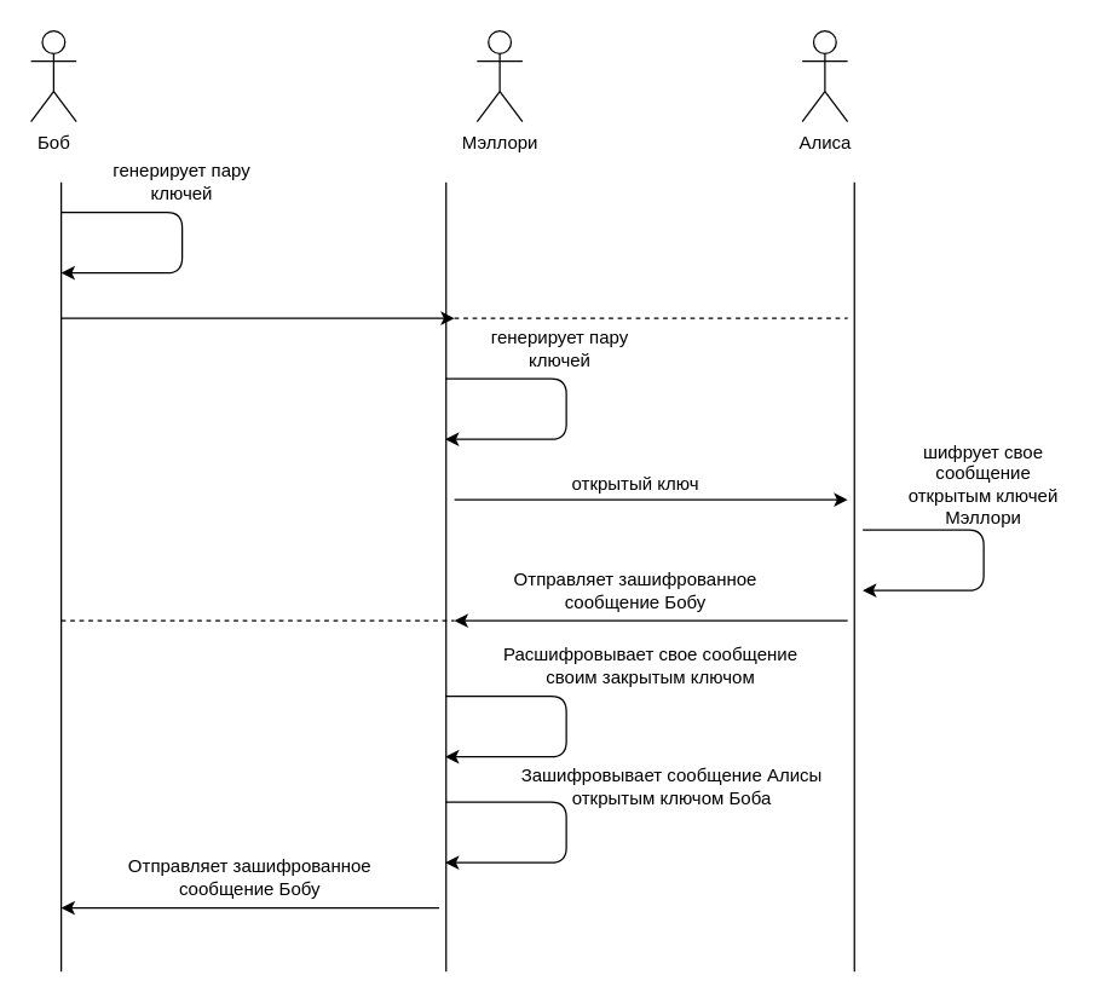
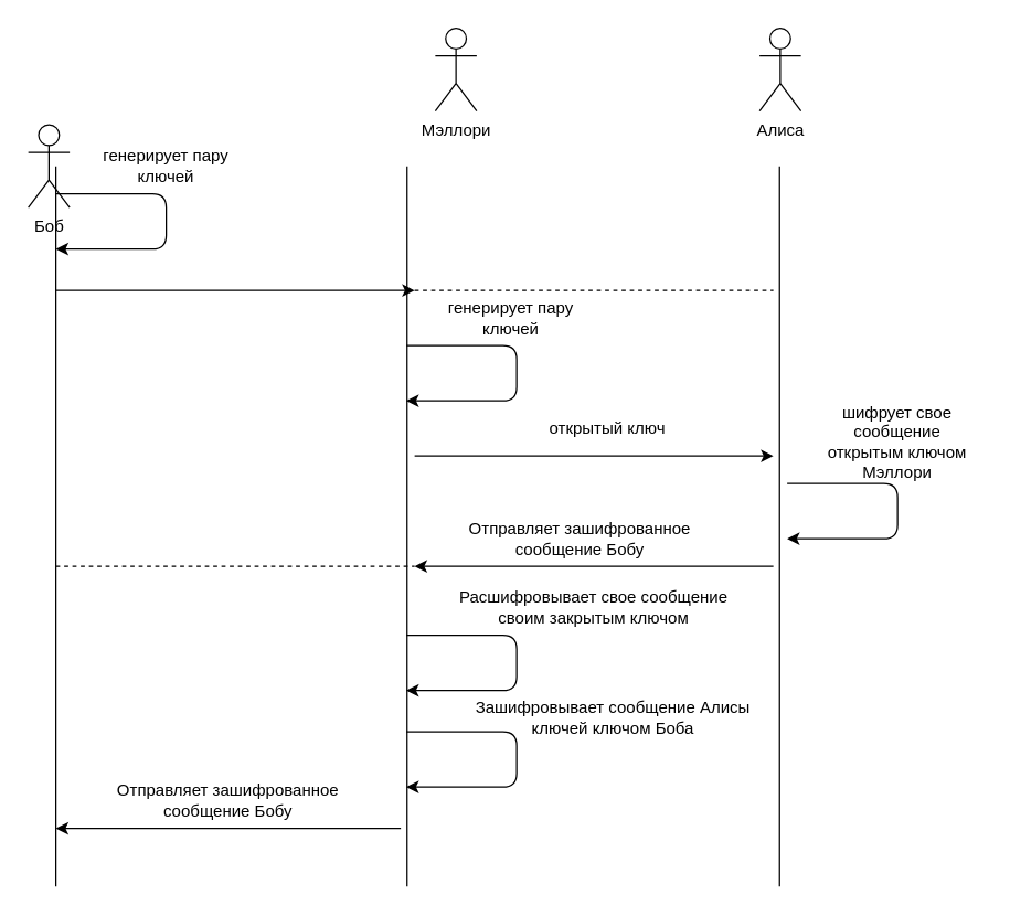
  <mxCell id="0" />
  <mxCell id="1" parent="0" />
- <mxCell id="2" value="Боб" style="shape=umlActor;verticalLabelPosition=bottom;labelBackgroundColor=#ffffff;verticalAlign=top;html=1;outlineConnect=0;" vertex="1" parent="1"><mxGeometry x="20" y="20" width="30" height="60" as="geometry" /></mxCell>
+ <mxCell id="2" value="Боб" style="shape=umlActor;verticalLabelPosition=bottom;labelBackgroundColor=#ffffff;verticalAlign=top;html=1;outlineConnect=0;" vertex="1" parent="1"><mxGeometry x="20" y="90" width="30" height="60" as="geometry" /></mxCell>
  <mxCell id="3" value="Мэллори" style="shape=umlActor;verticalLabelPosition=bottom;labelBackgroundColor=#ffffff;verticalAlign=top;html=1;outlineConnect=0;" vertex="1" parent="1"><mxGeometry x="315" y="20" width="30" height="60" as="geometry" /></mxCell>
- <mxCell id="4" value="Алиса" style="shape=umlActor;verticalLabelPosition=bottom;labelBackgroundColor=#ffffff;verticalAlign=top;html=1;outlineConnect=0;" vertex="1" parent="1"><mxGeometry x="530" y="20" width="30" height="60" as="geometry" /></mxCell>
+ <mxCell id="4" value="Алиса" style="shape=umlActor;verticalLabelPosition=bottom;labelBackgroundColor=#ffffff;verticalAlign=top;html=1;outlineConnect=0;" vertex="1" parent="1"><mxGeometry x="550" y="20" width="30" height="60" as="geometry" /></mxCell>
  <mxCell id="5" value="" style="endArrow=none;html=1;" edge="1" parent="1"><mxGeometry width="50" height="50" relative="1" as="geometry"><mxPoint x="40" y="642" as="sourcePoint" /><mxPoint x="40" y="120" as="targetPoint" /></mxGeometry></mxCell>
  <mxCell id="6" value="" style="endArrow=none;html=1;" edge="1" parent="1"><mxGeometry width="50" height="50" relative="1" as="geometry"><mxPoint x="294.5" y="642" as="sourcePoint" /><mxPoint x="294.5" y="120" as="targetPoint" /></mxGeometry></mxCell>
  <mxCell id="7" value="" style="endArrow=none;html=1;" edge="1" parent="1"><mxGeometry width="50" height="50" relative="1" as="geometry"><mxPoint x="564.5" y="642" as="sourcePoint" /><mxPoint x="564.5" y="120" as="targetPoint" /></mxGeometry></mxCell>
  <mxCell id="8" value="" style="endArrow=classic;html=1;" edge="1" parent="1"><mxGeometry width="50" height="50" relative="1" as="geometry"><mxPoint x="40" y="140" as="sourcePoint" /><mxPoint x="40" y="180" as="targetPoint" /><Array as="points"><mxPoint x="120" y="140" /><mxPoint x="120" y="180" /></Array></mxGeometry></mxCell>
  <mxCell id="9" value="генерирует пару ключей" style="text;html=1;strokeColor=none;fillColor=none;align=center;verticalAlign=middle;whiteSpace=wrap;rounded=0;" vertex="1" parent="1"><mxGeometry x="60" y="110" width="120" height="20" as="geometry" /></mxCell>
  <mxCell id="10" value="" style="endArrow=classic;html=1;" edge="1" parent="1"><mxGeometry width="50" height="50" relative="1" as="geometry"><mxPoint x="40" y="210" as="sourcePoint" /><mxPoint x="300" y="210" as="targetPoint" /></mxGeometry></mxCell>
  <mxCell id="11" value="" style="endArrow=none;dashed=1;html=1;" edge="1" parent="1"><mxGeometry width="50" height="50" relative="1" as="geometry"><mxPoint x="300" y="210" as="sourcePoint" /><mxPoint x="560" y="210" as="targetPoint" /></mxGeometry></mxCell>
  <mxCell id="12" value="" style="endArrow=classic;html=1;" edge="1" parent="1"><mxGeometry width="50" height="50" relative="1" as="geometry"><mxPoint x="294" y="250" as="sourcePoint" /><mxPoint x="294" y="290" as="targetPoint" /><Array as="points"><mxPoint x="374" y="250" /><mxPoint x="374" y="290" /></Array></mxGeometry></mxCell>
  <mxCell id="13" value="генерирует пару ключей" style="text;html=1;strokeColor=none;fillColor=none;align=center;verticalAlign=middle;whiteSpace=wrap;rounded=0;" vertex="1" parent="1"><mxGeometry x="310" y="220" width="120" height="20" as="geometry" /></mxCell>
  <mxCell id="14" value="" style="endArrow=classic;html=1;" edge="1" parent="1"><mxGeometry width="50" height="50" relative="1" as="geometry"><mxPoint x="300" y="330" as="sourcePoint" /><mxPoint x="560" y="330" as="targetPoint" /></mxGeometry></mxCell>
- <mxCell id="15" value="открытый ключ" style="text;html=1;strokeColor=none;fillColor=none;align=center;verticalAlign=middle;whiteSpace=wrap;rounded=0;" vertex="1" parent="1"><mxGeometry x="360" y="310" width="120" height="20" as="geometry" /></mxCell>
+ <mxCell id="15" value="открытый ключ" style="text;html=1;strokeColor=none;fillColor=none;align=center;verticalAlign=middle;whiteSpace=wrap;rounded=0;" vertex="1" parent="1"><mxGeometry x="380" y="300" width="120" height="20" as="geometry" /></mxCell>
  <mxCell id="16" value="" style="endArrow=classic;html=1;" edge="1" parent="1"><mxGeometry width="50" height="50" relative="1" as="geometry"><mxPoint x="570" y="350" as="sourcePoint" /><mxPoint x="570" y="390" as="targetPoint" /><Array as="points"><mxPoint x="650" y="350" /><mxPoint x="650" y="390" /></Array></mxGeometry></mxCell>
- <mxCell id="17" value="шифрует свое сообщение открытым ключей Мэллори" style="text;html=1;strokeColor=none;fillColor=none;align=center;verticalAlign=middle;whiteSpace=wrap;rounded=0;" vertex="1" parent="1"><mxGeometry x="590" y="310" width="120" height="20" as="geometry" /></mxCell>
+ <mxCell id="17" value="шифрует свое сообщение открытым ключом Мэллори" style="text;html=1;strokeColor=none;fillColor=none;align=center;verticalAlign=middle;whiteSpace=wrap;rounded=0;" vertex="1" parent="1"><mxGeometry x="590" y="310" width="120" height="20" as="geometry" /></mxCell>
  <mxCell id="18" value="" style="endArrow=classic;html=1;" edge="1" parent="1"><mxGeometry width="50" height="50" relative="1" as="geometry"><mxPoint x="560" y="410" as="sourcePoint" /><mxPoint x="300" y="410" as="targetPoint" /></mxGeometry></mxCell>
  <mxCell id="19" value="" style="endArrow=none;dashed=1;html=1;" edge="1" parent="1"><mxGeometry width="50" height="50" relative="1" as="geometry"><mxPoint x="40" y="410" as="sourcePoint" /><mxPoint x="300" y="410" as="targetPoint" /></mxGeometry></mxCell>
  <mxCell id="20" value="Отправляет зашифрованное сообщение Бобу" style="text;html=1;strokeColor=none;fillColor=none;align=center;verticalAlign=middle;whiteSpace=wrap;rounded=0;" vertex="1" parent="1"><mxGeometry x="320" y="380" width="200" height="20" as="geometry" /></mxCell>
  <mxCell id="21" value="" style="endArrow=classic;html=1;" edge="1" parent="1"><mxGeometry width="50" height="50" relative="1" as="geometry"><mxPoint x="294" y="530" as="sourcePoint" /><mxPoint x="294" y="570" as="targetPoint" /><Array as="points"><mxPoint x="374" y="530" /><mxPoint x="374" y="570" /></Array></mxGeometry></mxCell>
  <mxCell id="22" value="Расшифровывает свое сообщение своим закрытым ключом" style="text;html=1;strokeColor=none;fillColor=none;align=center;verticalAlign=middle;whiteSpace=wrap;rounded=0;" vertex="1" parent="1"><mxGeometry x="320" y="430" width="220" height="20" as="geometry" /></mxCell>
  <mxCell id="23" value="" style="endArrow=classic;html=1;" edge="1" parent="1"><mxGeometry width="50" height="50" relative="1" as="geometry"><mxPoint x="294" y="460" as="sourcePoint" /><mxPoint x="294" y="500" as="targetPoint" /><Array as="points"><mxPoint x="374" y="460" /><mxPoint x="374" y="500" /></Array></mxGeometry></mxCell>
- <mxCell id="24" value="Зашифровывает сообщение Алисы открытым ключом Боба" style="text;html=1;strokeColor=none;fillColor=none;align=center;verticalAlign=middle;whiteSpace=wrap;rounded=0;" vertex="1" parent="1"><mxGeometry x="334" y="510" width="220" height="20" as="geometry" /></mxCell>
+ <mxCell id="24" value="Зашифровывает сообщение Алисы ключей ключом Боба" style="text;html=1;strokeColor=none;fillColor=none;align=center;verticalAlign=middle;whiteSpace=wrap;rounded=0;" vertex="1" parent="1"><mxGeometry x="334" y="510" width="220" height="20" as="geometry" /></mxCell>
  <mxCell id="25" value="" style="endArrow=classic;html=1;" edge="1" parent="1"><mxGeometry width="50" height="50" relative="1" as="geometry"><mxPoint x="290" y="600" as="sourcePoint" /><mxPoint x="40" y="600" as="targetPoint" /></mxGeometry></mxCell>
  <mxCell id="26" value="Отправляет зашифрованное сообщение Бобу" style="text;html=1;strokeColor=none;fillColor=none;align=center;verticalAlign=middle;whiteSpace=wrap;rounded=0;" vertex="1" parent="1"><mxGeometry x="60" y="570" width="210" height="20" as="geometry" /></mxCell>
